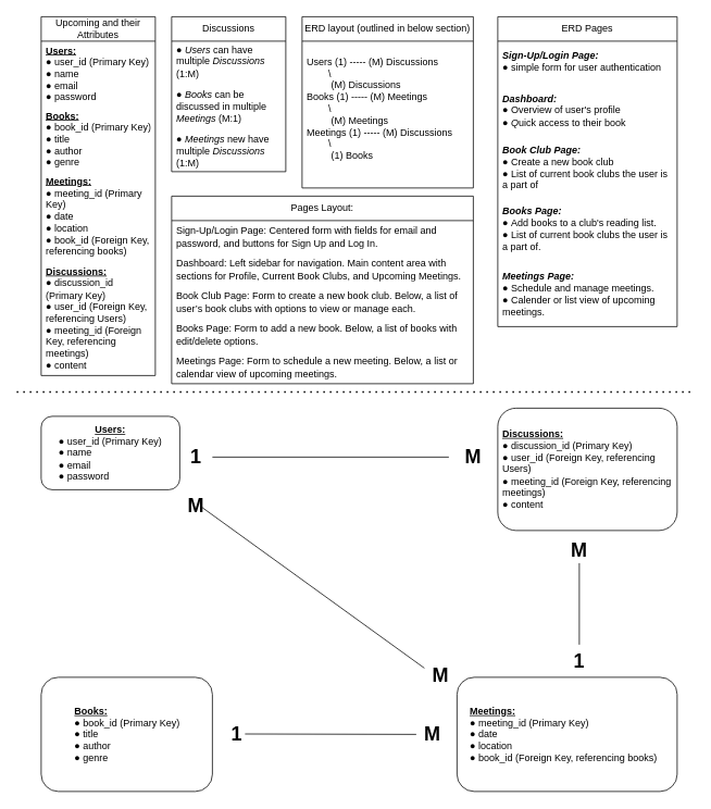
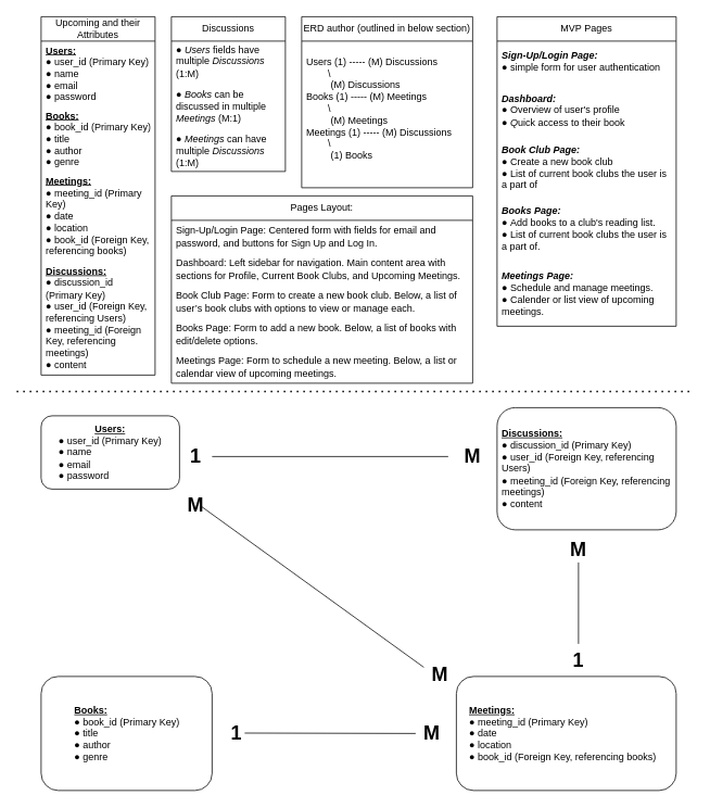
  <mxCell id="0" />
  <mxCell id="1" parent="0" />
  <mxCell id="2" value="Upcoming and their Attributes" style="swimlane;fontStyle=0;childLayout=stackLayout;horizontal=1;startSize=30;horizontalStack=0;resizeParent=1;resizeParentMax=0;resizeLast=0;collapsible=1;marginBottom=0;whiteSpace=wrap;html=1;" parent="1" vertex="1"><mxGeometry x="50" y="20" width="140" height="440" as="geometry" /></mxCell>
  <mxCell id="3" value="&lt;b&gt;&lt;u&gt;Users:&lt;/u&gt;&lt;/b&gt;&lt;div&gt;● user_id (Primary Key)&lt;/div&gt;&lt;div&gt;● name&lt;/div&gt;&lt;div&gt;● email&lt;/div&gt;&lt;div&gt;● password&lt;/div&gt;" style="text;strokeColor=none;fillColor=none;align=left;verticalAlign=middle;spacingLeft=4;spacingRight=4;overflow=hidden;points=[[0,0.5],[1,0.5]];portConstraint=eastwest;rotatable=0;whiteSpace=wrap;html=1;" parent="2" vertex="1"><mxGeometry y="30" width="140" height="80" as="geometry" /></mxCell>
  <mxCell id="4" value="&lt;b&gt;&lt;u&gt;Books:&lt;/u&gt;&lt;/b&gt;&lt;div&gt;● book_id (Primary Key)&lt;/div&gt;&lt;div&gt;● title&lt;/div&gt;&lt;div&gt;● author&lt;/div&gt;&lt;div&gt;● genre&lt;/div&gt;" style="text;strokeColor=none;fillColor=none;align=left;verticalAlign=middle;spacingLeft=4;spacingRight=4;overflow=hidden;points=[[0,0.5],[1,0.5]];portConstraint=eastwest;rotatable=0;whiteSpace=wrap;html=1;" parent="2" vertex="1"><mxGeometry y="110" width="140" height="80" as="geometry" /></mxCell>
  <mxCell id="5" value="&lt;b&gt;&lt;u&gt;Meetings:&lt;/u&gt;&lt;/b&gt;&lt;div&gt;● meeting_id (Primary Key)&lt;/div&gt;&lt;div&gt;● date&lt;/div&gt;&lt;div&gt;● location&lt;/div&gt;&lt;div&gt;● book_id (Foreign Key, referencing books)&lt;/div&gt;" style="text;strokeColor=none;fillColor=none;align=left;verticalAlign=middle;spacingLeft=4;spacingRight=4;overflow=hidden;points=[[0,0.5],[1,0.5]];portConstraint=eastwest;rotatable=0;whiteSpace=wrap;html=1;" parent="2" vertex="1"><mxGeometry y="190" width="140" height="110" as="geometry" /></mxCell>
  <mxCell id="6" value="&lt;b&gt;&lt;u&gt;Discussions:&lt;/u&gt;&lt;/b&gt;&lt;div&gt;● discussion_id (Primary Key)&lt;/div&gt;&lt;div&gt;● user_id (Foreign Key, referencing Users)&lt;/div&gt;&lt;div&gt;● meeting_id (Foreign Key, referencing meetings)&lt;/div&gt;&lt;div&gt;● content&lt;/div&gt;" style="text;strokeColor=none;fillColor=none;align=left;verticalAlign=middle;spacingLeft=4;spacingRight=4;overflow=hidden;points=[[0,0.5],[1,0.5]];portConstraint=eastwest;rotatable=0;whiteSpace=wrap;html=1;" parent="2" vertex="1"><mxGeometry y="300" width="140" height="140" as="geometry" /></mxCell>
  <mxCell id="7" value="Discussions" style="swimlane;fontStyle=0;childLayout=stackLayout;horizontal=1;startSize=30;horizontalStack=0;resizeParent=1;resizeParentMax=0;resizeLast=0;collapsible=1;marginBottom=0;whiteSpace=wrap;html=1;" parent="1" vertex="1"><mxGeometry x="210" y="20" width="140" height="190" as="geometry" /></mxCell>
- <mxCell id="8" value="&lt;i&gt;● Users &lt;/i&gt;can have multiple &lt;i&gt;Discussions &lt;/i&gt;(1:M)" style="text;strokeColor=none;fillColor=none;align=left;verticalAlign=middle;spacingLeft=4;spacingRight=4;overflow=hidden;points=[[0,0.5],[1,0.5]];portConstraint=eastwest;rotatable=0;whiteSpace=wrap;html=1;" parent="7" vertex="1"><mxGeometry y="30" width="140" height="50" as="geometry" /></mxCell>
+ <mxCell id="8" value="&lt;i&gt;● Users &lt;/i&gt;fields have multiple &lt;i&gt;Discussions &lt;/i&gt;(1:M)" style="text;strokeColor=none;fillColor=none;align=left;verticalAlign=middle;spacingLeft=4;spacingRight=4;overflow=hidden;points=[[0,0.5],[1,0.5]];portConstraint=eastwest;rotatable=0;whiteSpace=wrap;html=1;" parent="7" vertex="1"><mxGeometry y="30" width="140" height="50" as="geometry" /></mxCell>
  <mxCell id="9" value="● &lt;i&gt;Books&lt;/i&gt; can be discussed in multiple &lt;i&gt;Meetings &lt;/i&gt;(M:1)" style="text;strokeColor=none;fillColor=none;align=left;verticalAlign=middle;spacingLeft=4;spacingRight=4;overflow=hidden;points=[[0,0.5],[1,0.5]];portConstraint=eastwest;rotatable=0;whiteSpace=wrap;html=1;" parent="7" vertex="1"><mxGeometry y="80" width="140" height="60" as="geometry" /></mxCell>
- <mxCell id="10" value="● &lt;i&gt;Meetings&lt;/i&gt; new have multiple &lt;i&gt;Discussions &lt;/i&gt;(1:M)" style="text;strokeColor=none;fillColor=none;align=left;verticalAlign=middle;spacingLeft=4;spacingRight=4;overflow=hidden;points=[[0,0.5],[1,0.5]];portConstraint=eastwest;rotatable=0;whiteSpace=wrap;html=1;" parent="7" vertex="1"><mxGeometry y="140" width="140" height="50" as="geometry" /></mxCell>
- <mxCell id="11" value="ERD layout (outlined in below section)" style="swimlane;fontStyle=0;childLayout=stackLayout;horizontal=1;startSize=30;horizontalStack=0;resizeParent=1;resizeParentMax=0;resizeLast=0;collapsible=1;marginBottom=0;whiteSpace=wrap;html=1;" parent="1" vertex="1"><mxGeometry x="370" y="20" width="210" height="210" as="geometry"><mxRectangle x="360" y="40" width="60" height="30" as="alternateBounds" /></mxGeometry></mxCell>
+ <mxCell id="10" value="● &lt;i&gt;Meetings&lt;/i&gt; can have multiple &lt;i&gt;Discussions &lt;/i&gt;(1:M)" style="text;strokeColor=none;fillColor=none;align=left;verticalAlign=middle;spacingLeft=4;spacingRight=4;overflow=hidden;points=[[0,0.5],[1,0.5]];portConstraint=eastwest;rotatable=0;whiteSpace=wrap;html=1;" parent="7" vertex="1"><mxGeometry y="140" width="140" height="50" as="geometry" /></mxCell>
+ <mxCell id="11" value="ERD author (outlined in below section)" style="swimlane;fontStyle=0;childLayout=stackLayout;horizontal=1;startSize=30;horizontalStack=0;resizeParent=1;resizeParentMax=0;resizeLast=0;collapsible=1;marginBottom=0;whiteSpace=wrap;html=1;" parent="1" vertex="1"><mxGeometry x="370" y="20" width="210" height="210" as="geometry"><mxRectangle x="360" y="40" width="60" height="30" as="alternateBounds" /></mxGeometry></mxCell>
  <mxCell id="12" value="&lt;div&gt;Users (1) ----- (M) Discussions&lt;/div&gt;&lt;div&gt;&amp;nbsp; &amp;nbsp; &amp;nbsp; &amp;nbsp; \&lt;/div&gt;&lt;div&gt;&amp;nbsp; &amp;nbsp; &amp;nbsp; &amp;nbsp; &amp;nbsp;(M) Discussions&lt;/div&gt;&lt;div&gt;Books (1) ----- (M) Meetings&lt;/div&gt;&lt;div&gt;&amp;nbsp; &amp;nbsp; &amp;nbsp; &amp;nbsp; \&lt;/div&gt;&lt;div&gt;&amp;nbsp; &amp;nbsp; &amp;nbsp; &amp;nbsp; &amp;nbsp;(M) Meetings&lt;/div&gt;&lt;div&gt;Meetings (1) ----- (M) Discussions&lt;/div&gt;&lt;div&gt;&amp;nbsp; &amp;nbsp; &amp;nbsp; &amp;nbsp; \&lt;/div&gt;&lt;div&gt;&amp;nbsp; &amp;nbsp; &amp;nbsp; &amp;nbsp; &amp;nbsp;(1) Books&lt;/div&gt;&lt;div&gt;&lt;br&gt;&lt;/div&gt;" style="text;strokeColor=none;fillColor=none;align=left;verticalAlign=middle;spacingLeft=4;spacingRight=4;overflow=hidden;points=[[0,0.5],[1,0.5]];portConstraint=eastwest;rotatable=0;whiteSpace=wrap;html=1;" parent="11" vertex="1"><mxGeometry y="30" width="210" height="180" as="geometry" /></mxCell>
  <mxCell id="13" value="" style="rounded=1;whiteSpace=wrap;html=1;" parent="1" vertex="1"><mxGeometry x="50" y="510" width="170" height="90" as="geometry" /></mxCell>
  <mxCell id="14" value="" style="endArrow=none;dashed=1;html=1;dashPattern=1 3;strokeWidth=2;rounded=0;" parent="1" edge="1"><mxGeometry width="50" height="50" relative="1" as="geometry"><mxPoint x="20" y="480" as="sourcePoint" /><mxPoint x="850" y="480" as="targetPoint" /></mxGeometry></mxCell>
  <mxCell id="15" value="&lt;b style=&quot;text-align: left;&quot;&gt;&lt;u&gt;Users:&lt;/u&gt;&lt;/b&gt;&lt;div style=&quot;text-align: left;&quot;&gt;● user_id (Primary Key)&lt;/div&gt;&lt;div style=&quot;text-align: left;&quot;&gt;● name&lt;/div&gt;&lt;div style=&quot;text-align: left;&quot;&gt;● email&lt;/div&gt;&lt;div style=&quot;text-align: left;&quot;&gt;● password&lt;/div&gt;" style="text;html=1;align=center;verticalAlign=middle;whiteSpace=wrap;rounded=0;" parent="1" vertex="1"><mxGeometry x="60" y="520" width="150" height="70" as="geometry" /></mxCell>
  <mxCell id="16" value="" style="endArrow=none;html=1;rounded=0;" parent="1" source="19" edge="1"><mxGeometry width="50" height="50" relative="1" as="geometry"><mxPoint x="250" y="560" as="sourcePoint" /><mxPoint x="550" y="560" as="targetPoint" /></mxGeometry></mxCell>
  <mxCell id="17" value="" style="rounded=1;whiteSpace=wrap;html=1;" parent="1" vertex="1"><mxGeometry x="610" y="500" width="220" height="150" as="geometry" /></mxCell>
  <mxCell id="18" value="&lt;b&gt;&lt;u&gt;Discussions:&lt;/u&gt;&lt;/b&gt;&lt;div&gt;● discussion_id (Primary Key)&lt;/div&gt;&lt;div&gt;● user_id (Foreign Key, referencing Users)&lt;/div&gt;&lt;div&gt;● meeting_id (Foreign Key, referencing meetings)&lt;/div&gt;&lt;div&gt;● content&lt;/div&gt;" style="text;strokeColor=none;fillColor=none;align=left;verticalAlign=middle;spacingLeft=4;spacingRight=4;overflow=hidden;points=[[0,0.5],[1,0.5]];portConstraint=eastwest;rotatable=0;whiteSpace=wrap;html=1;" parent="1" vertex="1"><mxGeometry x="610" y="505" width="220" height="140" as="geometry" /></mxCell>
  <mxCell id="19" value="&lt;font style=&quot;font-size: 24px;&quot;&gt;&lt;b&gt;1&lt;/b&gt;&lt;/font&gt;" style="text;html=1;align=center;verticalAlign=middle;whiteSpace=wrap;rounded=0;" parent="1" vertex="1"><mxGeometry x="220" y="540" width="40" height="40" as="geometry" /></mxCell>
  <mxCell id="20" value="&lt;font style=&quot;font-size: 24px;&quot;&gt;&lt;b&gt;M&lt;/b&gt;&lt;/font&gt;" style="text;html=1;align=center;verticalAlign=middle;whiteSpace=wrap;rounded=0;" parent="1" vertex="1"><mxGeometry x="560" y="545" width="40" height="30" as="geometry" /></mxCell>
  <mxCell id="21" value="" style="rounded=1;whiteSpace=wrap;html=1;" parent="1" vertex="1"><mxGeometry x="50" y="830" width="210" height="140" as="geometry" /></mxCell>
  <mxCell id="22" value="&lt;b&gt;&lt;u&gt;Books:&lt;/u&gt;&lt;/b&gt;&lt;div&gt;● book_id (Primary Key)&lt;/div&gt;&lt;div&gt;● title&lt;/div&gt;&lt;div&gt;● author&lt;/div&gt;&lt;div&gt;● genre&lt;/div&gt;" style="text;strokeColor=none;fillColor=none;align=left;verticalAlign=middle;spacingLeft=4;spacingRight=4;overflow=hidden;points=[[0,0.5],[1,0.5]];portConstraint=eastwest;rotatable=0;whiteSpace=wrap;html=1;" parent="1" vertex="1"><mxGeometry x="85" y="860" width="140" height="80" as="geometry" /></mxCell>
  <mxCell id="23" value="" style="rounded=1;whiteSpace=wrap;html=1;" parent="1" vertex="1"><mxGeometry x="560" y="830" width="270" height="140" as="geometry" /></mxCell>
  <mxCell id="24" value="&lt;b&gt;&lt;u&gt;Meetings:&lt;/u&gt;&lt;/b&gt;&lt;div&gt;● meeting_id (Primary Key)&lt;/div&gt;&lt;div&gt;● date&lt;/div&gt;&lt;div&gt;● location&lt;/div&gt;&lt;div&gt;● book_id (Foreign Key, referencing books)&lt;/div&gt;" style="text;strokeColor=none;fillColor=none;align=left;verticalAlign=middle;spacingLeft=4;spacingRight=4;overflow=hidden;points=[[0,0.5],[1,0.5]];portConstraint=eastwest;rotatable=0;whiteSpace=wrap;html=1;" parent="1" vertex="1"><mxGeometry x="570" y="845" width="260" height="110" as="geometry" /></mxCell>
  <mxCell id="25" value="&lt;font style=&quot;font-size: 24px;&quot;&gt;&lt;b&gt;1&lt;/b&gt;&lt;/font&gt;" style="text;html=1;align=center;verticalAlign=middle;whiteSpace=wrap;rounded=0;" parent="1" vertex="1"><mxGeometry x="270" y="880" width="40" height="40" as="geometry" /></mxCell>
  <mxCell id="26" value="" style="endArrow=none;html=1;rounded=0;" parent="1" edge="1"><mxGeometry width="50" height="50" relative="1" as="geometry"><mxPoint x="300" y="899.5" as="sourcePoint" /><mxPoint x="510" y="900" as="targetPoint" /></mxGeometry></mxCell>
  <mxCell id="27" value="&lt;font style=&quot;font-size: 24px;&quot;&gt;&lt;b&gt;M&lt;/b&gt;&lt;/font&gt;" style="text;html=1;align=center;verticalAlign=middle;whiteSpace=wrap;rounded=0;" parent="1" vertex="1"><mxGeometry x="510" y="885" width="40" height="30" as="geometry" /></mxCell>
  <mxCell id="28" value="" style="endArrow=none;html=1;rounded=0;" parent="1" edge="1"><mxGeometry width="50" height="50" relative="1" as="geometry"><mxPoint x="710" y="790" as="sourcePoint" /><mxPoint x="710" y="690" as="targetPoint" /></mxGeometry></mxCell>
  <mxCell id="29" value="&lt;font style=&quot;font-size: 24px;&quot;&gt;&lt;b&gt;1&lt;/b&gt;&lt;/font&gt;" style="text;html=1;align=center;verticalAlign=middle;whiteSpace=wrap;rounded=0;" parent="1" vertex="1"><mxGeometry x="690" y="790" width="40" height="40" as="geometry" /></mxCell>
  <mxCell id="30" value="&lt;font style=&quot;font-size: 24px;&quot;&gt;&lt;b&gt;M&lt;/b&gt;&lt;/font&gt;" style="text;html=1;align=center;verticalAlign=middle;whiteSpace=wrap;rounded=0;" parent="1" vertex="1"><mxGeometry x="690" y="660" width="40" height="30" as="geometry" /></mxCell>
  <mxCell id="31" value="" style="endArrow=none;html=1;rounded=0;entryX=0;entryY=0.25;entryDx=0;entryDy=0;" parent="1" target="33" edge="1"><mxGeometry width="50" height="50" relative="1" as="geometry"><mxPoint x="245" y="620" as="sourcePoint" /><mxPoint x="515" y="810" as="targetPoint" /></mxGeometry></mxCell>
  <mxCell id="32" value="&lt;font style=&quot;font-size: 24px;&quot;&gt;&lt;b&gt;M&lt;/b&gt;&lt;/font&gt;" style="text;html=1;align=center;verticalAlign=middle;whiteSpace=wrap;rounded=0;" parent="1" vertex="1"><mxGeometry x="220" y="600" width="40" height="40" as="geometry" /></mxCell>
  <mxCell id="33" value="&lt;font style=&quot;font-size: 24px;&quot;&gt;&lt;b&gt;M&lt;/b&gt;&lt;/font&gt;" style="text;html=1;align=center;verticalAlign=middle;whiteSpace=wrap;rounded=0;" parent="1" vertex="1"><mxGeometry x="520" y="810" width="40" height="35" as="geometry" /></mxCell>
- <mxCell id="34" value="ERD Pages" style="swimlane;fontStyle=0;childLayout=stackLayout;horizontal=1;startSize=30;horizontalStack=0;resizeParent=1;resizeParentMax=0;resizeLast=0;collapsible=1;marginBottom=0;whiteSpace=wrap;html=1;" parent="1" vertex="1"><mxGeometry x="610" y="20" width="220" height="380" as="geometry" /></mxCell>
+ <mxCell id="34" value="MVP Pages" style="swimlane;fontStyle=0;childLayout=stackLayout;horizontal=1;startSize=30;horizontalStack=0;resizeParent=1;resizeParentMax=0;resizeLast=0;collapsible=1;marginBottom=0;whiteSpace=wrap;html=1;" parent="1" vertex="1"><mxGeometry x="610" y="20" width="220" height="380" as="geometry" /></mxCell>
  <mxCell id="35" value="&lt;b&gt;&lt;i&gt;Sign-Up/Login Page:&amp;nbsp;&lt;br&gt;&lt;/i&gt;&lt;/b&gt;&lt;div&gt;&lt;i style=&quot;background-color: initial;&quot;&gt;●&amp;nbsp;&lt;/i&gt;simple form for user authentication&lt;/div&gt;" style="text;strokeColor=none;fillColor=none;align=left;verticalAlign=middle;spacingLeft=4;spacingRight=4;overflow=hidden;points=[[0,0.5],[1,0.5]];portConstraint=eastwest;rotatable=0;whiteSpace=wrap;html=1;" parent="34" vertex="1"><mxGeometry y="30" width="220" height="50" as="geometry" /></mxCell>
  <mxCell id="36" value="&lt;b&gt;&lt;i&gt;Dashboard:&amp;nbsp;&lt;br&gt;&lt;/i&gt;&lt;/b&gt;&lt;div&gt;&lt;i style=&quot;background-color: initial;&quot;&gt;●&amp;nbsp;&lt;/i&gt;Overview of user's profile&lt;/div&gt;&lt;div&gt;&lt;i style=&quot;background-color: initial;&quot;&gt;● Q&lt;/i&gt;uick access to their book&amp;nbsp;&lt;/div&gt;" style="text;strokeColor=none;fillColor=none;align=left;verticalAlign=middle;spacingLeft=4;spacingRight=4;overflow=hidden;points=[[0,0.5],[1,0.5]];portConstraint=eastwest;rotatable=0;whiteSpace=wrap;html=1;" parent="34" vertex="1"><mxGeometry y="80" width="220" height="70" as="geometry" /></mxCell>
  <mxCell id="37" value="&lt;b&gt;&lt;i&gt;Book Club Page:&amp;nbsp;&lt;/i&gt;&lt;/b&gt;&lt;div&gt;&lt;i&gt;● &lt;/i&gt;Create a new book club&lt;br&gt;&lt;/div&gt;&lt;div&gt;&lt;i&gt;● &lt;/i&gt;List of current book clubs the user is a part of&lt;br&gt;&lt;/div&gt;" style="text;strokeColor=none;fillColor=none;align=left;verticalAlign=middle;spacingLeft=4;spacingRight=4;overflow=hidden;points=[[0,0.5],[1,0.5]];portConstraint=eastwest;rotatable=0;whiteSpace=wrap;html=1;" parent="34" vertex="1"><mxGeometry y="150" width="220" height="70" as="geometry" /></mxCell>
  <mxCell id="38" value="&lt;b&gt;&lt;i&gt;Books Page:&lt;/i&gt;&lt;/b&gt;&lt;div&gt;&lt;i&gt;● &lt;/i&gt;Add books to a club's reading list.&lt;br&gt;&lt;/div&gt;&lt;div&gt;● List of current book clubs the user is a part of.&lt;i&gt;&lt;br&gt;&lt;/i&gt;&lt;/div&gt;" style="text;strokeColor=none;fillColor=none;align=left;verticalAlign=middle;spacingLeft=4;spacingRight=4;overflow=hidden;points=[[0,0.5],[1,0.5]];portConstraint=eastwest;rotatable=0;whiteSpace=wrap;html=1;" parent="34" vertex="1"><mxGeometry y="220" width="220" height="80" as="geometry" /></mxCell>
  <mxCell id="39" value="&lt;b&gt;&lt;i&gt;Meetings Page:&amp;nbsp;&lt;/i&gt;&lt;/b&gt;&lt;div&gt;&lt;i&gt;● &lt;/i&gt;Schedule and manage meetings.&lt;br&gt;&lt;/div&gt;&lt;div&gt;&lt;i&gt;● &lt;/i&gt;Calender or list view of upcoming meetings.&lt;br&gt;&lt;/div&gt;" style="text;strokeColor=none;fillColor=none;align=left;verticalAlign=middle;spacingLeft=4;spacingRight=4;overflow=hidden;points=[[0,0.5],[1,0.5]];portConstraint=eastwest;rotatable=0;whiteSpace=wrap;html=1;" parent="34" vertex="1"><mxGeometry y="300" width="220" height="80" as="geometry" /></mxCell>
  <mxCell id="40" value="Pages Layout:" style="swimlane;fontStyle=0;childLayout=stackLayout;horizontal=1;startSize=30;horizontalStack=0;resizeParent=1;resizeParentMax=0;resizeLast=0;collapsible=1;marginBottom=0;whiteSpace=wrap;html=1;" parent="1" vertex="1"><mxGeometry x="210" y="240" width="370" height="230" as="geometry" /></mxCell>
  <mxCell id="41" value="Sign-Up/Login Page: Centered form with fields for email and password, and buttons for Sign Up and Log In." style="text;strokeColor=none;fillColor=none;align=left;verticalAlign=middle;spacingLeft=4;spacingRight=4;overflow=hidden;points=[[0,0.5],[1,0.5]];portConstraint=eastwest;rotatable=0;whiteSpace=wrap;html=1;" parent="40" vertex="1"><mxGeometry y="30" width="370" height="40" as="geometry" /></mxCell>
  <mxCell id="42" value="Dashboard: Left sidebar for navigation. Main content area with sections for Profile, Current Book Clubs, and Upcoming Meetings." style="text;strokeColor=none;fillColor=none;align=left;verticalAlign=middle;spacingLeft=4;spacingRight=4;overflow=hidden;points=[[0,0.5],[1,0.5]];portConstraint=eastwest;rotatable=0;whiteSpace=wrap;html=1;" parent="40" vertex="1"><mxGeometry y="70" width="370" height="40" as="geometry" /></mxCell>
  <mxCell id="43" value="Book Club Page: Form to create a new book club. Below, a list of user’s book clubs with options to view or manage each." style="text;strokeColor=none;fillColor=none;align=left;verticalAlign=middle;spacingLeft=4;spacingRight=4;overflow=hidden;points=[[0,0.5],[1,0.5]];portConstraint=eastwest;rotatable=0;whiteSpace=wrap;html=1;" parent="40" vertex="1"><mxGeometry y="110" width="370" height="40" as="geometry" /></mxCell>
  <mxCell id="44" value="Books Page: Form to add a new book. Below, a list of books with edit/delete options." style="text;strokeColor=none;fillColor=none;align=left;verticalAlign=middle;spacingLeft=4;spacingRight=4;overflow=hidden;points=[[0,0.5],[1,0.5]];portConstraint=eastwest;rotatable=0;whiteSpace=wrap;html=1;" parent="40" vertex="1"><mxGeometry y="150" width="370" height="40" as="geometry" /></mxCell>
  <mxCell id="45" value="Meetings Page: Form to schedule a new meeting. Below, a list or calendar view of upcoming meetings." style="text;strokeColor=none;fillColor=none;align=left;verticalAlign=middle;spacingLeft=4;spacingRight=4;overflow=hidden;points=[[0,0.5],[1,0.5]];portConstraint=eastwest;rotatable=0;whiteSpace=wrap;html=1;" parent="40" vertex="1"><mxGeometry y="190" width="370" height="40" as="geometry" /></mxCell>
